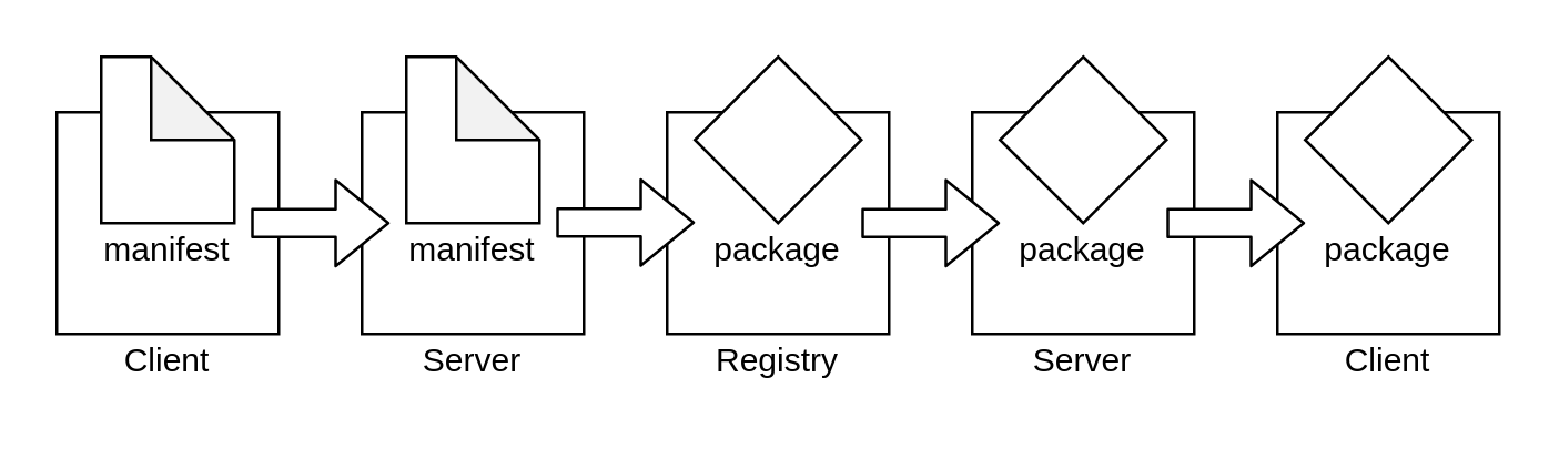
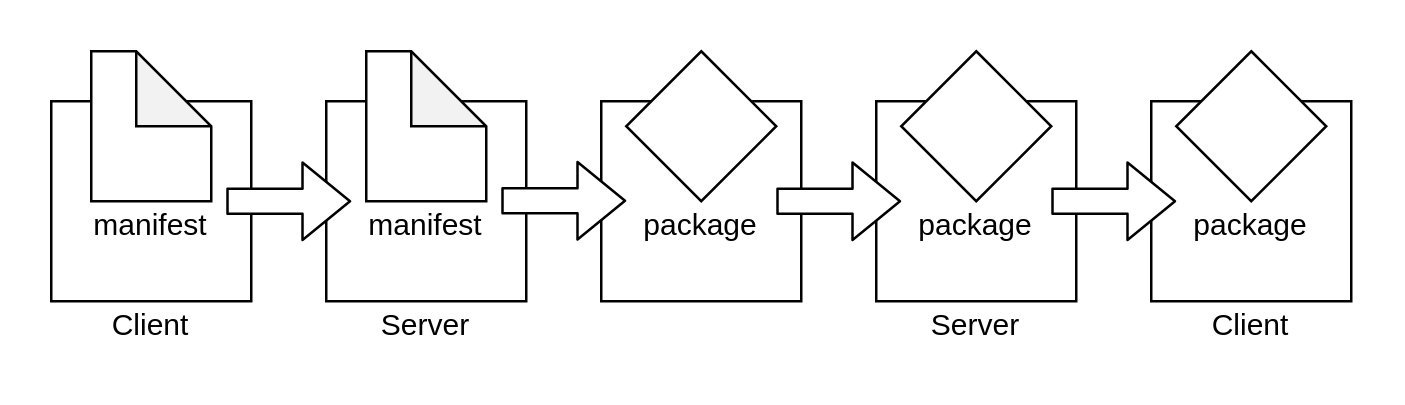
  <mxCell id="0" />
  <mxCell id="1" parent="0" />
  <mxCell id="2" value="" style="whiteSpace=wrap;html=1;aspect=fixed;" vertex="1" parent="1"><mxGeometry x="460" y="40" width="80" height="80" as="geometry" /></mxCell>
  <mxCell id="3" value="Client" style="text;html=1;strokeColor=none;fillColor=none;align=center;verticalAlign=middle;whiteSpace=wrap;rounded=0;" vertex="1" parent="1"><mxGeometry x="460" y="120" width="80" height="20" as="geometry" /></mxCell>
  <mxCell id="4" value="" style="whiteSpace=wrap;html=1;aspect=fixed;" vertex="1" parent="1"><mxGeometry x="350" y="40" width="80" height="80" as="geometry" /></mxCell>
  <mxCell id="5" value="" style="whiteSpace=wrap;html=1;aspect=fixed;" vertex="1" parent="1"><mxGeometry x="240" y="40" width="80" height="80" as="geometry" /></mxCell>
  <mxCell id="6" value="" style="whiteSpace=wrap;html=1;aspect=fixed;" vertex="1" parent="1"><mxGeometry x="130" y="40" width="80" height="80" as="geometry" /></mxCell>
  <mxCell id="7" value="" style="whiteSpace=wrap;html=1;aspect=fixed;" vertex="1" parent="1"><mxGeometry x="20" y="40" width="80" height="80" as="geometry" /></mxCell>
  <mxCell id="8" value="manifest" style="text;html=1;strokeColor=none;fillColor=none;align=center;verticalAlign=middle;whiteSpace=wrap;rounded=0;" vertex="1" parent="1"><mxGeometry x="20" y="80" width="80" height="20" as="geometry" /></mxCell>
  <mxCell id="9" value="" style="shape=note;whiteSpace=wrap;html=1;backgroundOutline=1;darkOpacity=0.05;" vertex="1" parent="1"><mxGeometry x="36" y="20" width="48" height="60" as="geometry" /></mxCell>
  <mxCell id="10" value="Client" style="text;html=1;strokeColor=none;fillColor=none;align=center;verticalAlign=middle;whiteSpace=wrap;rounded=0;" vertex="1" parent="1"><mxGeometry x="20" y="120" width="80" height="20" as="geometry" /></mxCell>
  <mxCell id="11" value="" style="shape=flexArrow;endArrow=classic;html=1;fillColor=#FFFFFF;" edge="1" parent="1"><mxGeometry width="50" height="50" relative="1" as="geometry"><mxPoint x="90" y="80" as="sourcePoint" /><mxPoint x="140" y="80" as="targetPoint" /></mxGeometry></mxCell>
  <mxCell id="12" value="Server" style="text;html=1;strokeColor=none;fillColor=none;align=center;verticalAlign=middle;whiteSpace=wrap;rounded=0;" vertex="1" parent="1"><mxGeometry x="130" y="120" width="80" height="20" as="geometry" /></mxCell>
  <mxCell id="13" value="" style="shape=note;whiteSpace=wrap;html=1;backgroundOutline=1;darkOpacity=0.05;" vertex="1" parent="1"><mxGeometry x="146" y="20" width="48" height="60" as="geometry" /></mxCell>
  <mxCell id="14" value="package" style="text;html=1;strokeColor=none;fillColor=none;align=center;verticalAlign=middle;whiteSpace=wrap;rounded=0;" vertex="1" parent="1"><mxGeometry x="240" y="80" width="80" height="20" as="geometry" /></mxCell>
  <mxCell id="15" value="" style="shape=flexArrow;endArrow=classic;html=1;fillColor=#FFFFFF;" edge="1" parent="1"><mxGeometry width="50" height="50" relative="1" as="geometry"><mxPoint x="200" y="79.77" as="sourcePoint" /><mxPoint x="250" y="79.77" as="targetPoint" /></mxGeometry></mxCell>
  <mxCell id="16" value="" style="rhombus;whiteSpace=wrap;html=1;" vertex="1" parent="1"><mxGeometry x="250" y="20" width="60" height="60" as="geometry" /></mxCell>
- <mxCell id="17" value="Registry" style="text;html=1;strokeColor=none;fillColor=none;align=center;verticalAlign=middle;whiteSpace=wrap;rounded=0;" vertex="1" parent="1"><mxGeometry x="240" y="120" width="80" height="20" as="geometry" /></mxCell>
  <mxCell id="18" value="manifest" style="text;html=1;strokeColor=none;fillColor=none;align=center;verticalAlign=middle;whiteSpace=wrap;rounded=0;" vertex="1" parent="1"><mxGeometry x="130" y="80" width="80" height="20" as="geometry" /></mxCell>
  <mxCell id="19" value="" style="shape=flexArrow;endArrow=classic;html=1;fillColor=#FFFFFF;" edge="1" parent="1"><mxGeometry width="50" height="50" relative="1" as="geometry"><mxPoint x="310" y="80" as="sourcePoint" /><mxPoint x="360" y="80" as="targetPoint" /></mxGeometry></mxCell>
  <mxCell id="20" value="package" style="text;html=1;strokeColor=none;fillColor=none;align=center;verticalAlign=middle;whiteSpace=wrap;rounded=0;" vertex="1" parent="1"><mxGeometry x="350" y="80" width="80" height="20" as="geometry" /></mxCell>
  <mxCell id="21" value="Server" style="text;html=1;strokeColor=none;fillColor=none;align=center;verticalAlign=middle;whiteSpace=wrap;rounded=0;" vertex="1" parent="1"><mxGeometry x="350" y="120" width="80" height="20" as="geometry" /></mxCell>
  <mxCell id="22" value="" style="rhombus;whiteSpace=wrap;html=1;" vertex="1" parent="1"><mxGeometry x="360" y="20" width="60" height="60" as="geometry" /></mxCell>
  <mxCell id="23" value="" style="shape=flexArrow;endArrow=classic;html=1;fillColor=#FFFFFF;" edge="1" parent="1"><mxGeometry width="50" height="50" relative="1" as="geometry"><mxPoint x="420" y="80" as="sourcePoint" /><mxPoint x="470" y="80" as="targetPoint" /></mxGeometry></mxCell>
  <mxCell id="24" value="package" style="text;html=1;strokeColor=none;fillColor=none;align=center;verticalAlign=middle;whiteSpace=wrap;rounded=0;" vertex="1" parent="1"><mxGeometry x="460" y="80" width="80" height="20" as="geometry" /></mxCell>
  <mxCell id="25" value="" style="rhombus;whiteSpace=wrap;html=1;" vertex="1" parent="1"><mxGeometry x="470" y="20" width="60" height="60" as="geometry" /></mxCell>
